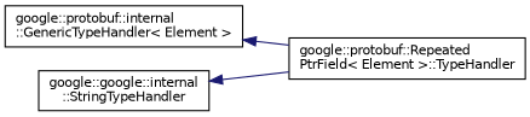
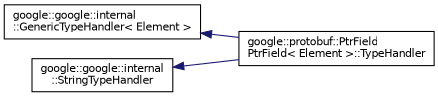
  digraph {
    rankdir=LR
    node [color=black fillcolor=white fontname=Helvetica fontsize=10 shape=record style=filled]
    edge [color=midnightblue dir=back fontname=Helvetica fontsize=10 labelfontname=Helvetica labelfontsize=10 style=solid]
-   n1 [height=0.2 label="google::protobuf::internal\l::GenericTypeHandler\< Element \>" width=0.4]
-   n2 [height=0.2 label="google::protobuf::Repeated\lPtrField\< Element \>::TypeHandler" width=0.4]
+   n1 [height=0.2 label="google::google::internal\l::GenericTypeHandler\< Element \>" width=0.4]
+   n2 [height=0.2 label="google::protobuf::PtrField\lPtrField\< Element \>::TypeHandler" width=0.4]
    n3 [height=0.2 label="google::google::internal\l::StringTypeHandler" width=0.4]
    n1 -> n2
    n3 -> n2
  }
